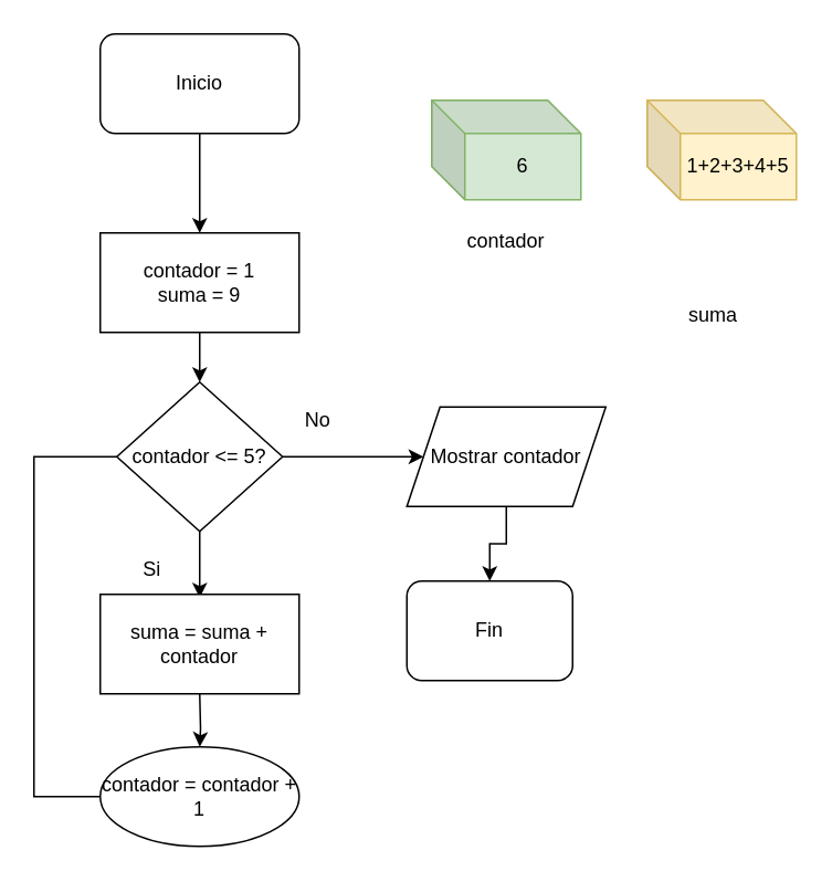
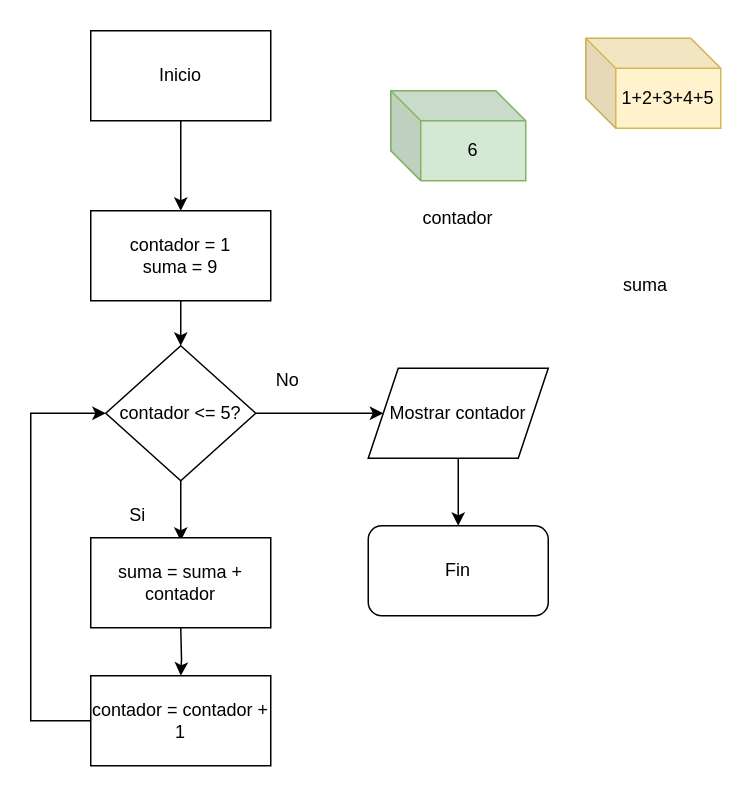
  <mxCell id="0" />
  <mxCell id="1" parent="0" />
  <mxCell id="2" style="edgeStyle=orthogonalEdgeStyle;rounded=0;orthogonalLoop=1;jettySize=auto;html=1;entryX=0.5;entryY=0;entryDx=0;entryDy=0;" parent="1" source="3" target="5" edge="1"><mxGeometry relative="1" as="geometry" /></mxCell>
- <mxCell id="3" value="Inicio" style="rounded=1;whiteSpace=wrap;html=1;" parent="1" vertex="1"><mxGeometry x="60" y="20" width="120" height="60" as="geometry" /></mxCell>
+ <mxCell id="3" value="Inicio" style="whiteSpace=wrap;html=1;rounded=0;" parent="1" vertex="1"><mxGeometry x="60" y="20" width="120" height="60" as="geometry" /></mxCell>
  <mxCell id="4" style="edgeStyle=orthogonalEdgeStyle;rounded=0;orthogonalLoop=1;jettySize=auto;html=1;entryX=0.5;entryY=0;entryDx=0;entryDy=0;" parent="1" source="5" target="8" edge="1"><mxGeometry relative="1" as="geometry" /></mxCell>
  <mxCell id="5" value="&lt;div&gt;contador = 1&lt;/div&gt;&lt;div&gt;suma = 9&lt;/div&gt;" style="rounded=0;whiteSpace=wrap;html=1;" parent="1" vertex="1"><mxGeometry x="60" y="140" width="120" height="60" as="geometry" /></mxCell>
  <mxCell id="6" style="edgeStyle=orthogonalEdgeStyle;rounded=0;orthogonalLoop=1;jettySize=auto;html=1;" parent="1" source="8" edge="1"><mxGeometry relative="1" as="geometry"><mxPoint x="120" y="360" as="targetPoint" /></mxGeometry></mxCell>
  <mxCell id="7" style="edgeStyle=orthogonalEdgeStyle;rounded=0;orthogonalLoop=1;jettySize=auto;html=1;exitX=1;exitY=0.5;exitDx=0;exitDy=0;" edge="1" parent="1" source="8" target="21"><mxGeometry relative="1" as="geometry" /></mxCell>
  <mxCell id="8" value="contador &amp;lt;= 5?" style="rhombus;whiteSpace=wrap;html=1;" parent="1" vertex="1"><mxGeometry x="70" y="230" width="100" height="90" as="geometry" /></mxCell>
  <mxCell id="9" value="Si" style="text;html=1;align=center;verticalAlign=middle;resizable=0;points=[];autosize=1;strokeColor=none;fillColor=none;" parent="1" vertex="1"><mxGeometry x="76" y="328" width="30" height="30" as="geometry" /></mxCell>
  <mxCell id="10" value="No" style="text;html=1;align=center;verticalAlign=middle;resizable=0;points=[];autosize=1;strokeColor=none;fillColor=none;" parent="1" vertex="1"><mxGeometry x="171" y="238" width="40" height="30" as="geometry" /></mxCell>
- <mxCell id="11" style="edgeStyle=orthogonalEdgeStyle;rounded=0;orthogonalLoop=1;jettySize=auto;html=1;entryX=0;entryY=0.5;entryDx=0;entryDy=0;endArrow=none;" parent="1" source="12" target="8" edge="1"><mxGeometry relative="1" as="geometry"><Array as="points"><mxPoint x="20" y="480" /><mxPoint x="20" y="275" /></Array></mxGeometry></mxCell>
- <mxCell id="12" value="contador = contador + 1" style="ellipse;whiteSpace=wrap;html=1;" parent="1" vertex="1"><mxGeometry x="60" y="450" width="120" height="60" as="geometry" /></mxCell>
- <mxCell id="13" value="Fin" style="rounded=1;whiteSpace=wrap;html=1;" parent="1" vertex="1"><mxGeometry x="245" y="350" width="100" height="60" as="geometry" /></mxCell>
+ <mxCell id="11" style="edgeStyle=orthogonalEdgeStyle;rounded=0;orthogonalLoop=1;jettySize=auto;html=1;entryX=0;entryY=0.5;entryDx=0;entryDy=0;" parent="1" source="12" target="8" edge="1"><mxGeometry relative="1" as="geometry"><Array as="points"><mxPoint x="20" y="480" /><mxPoint x="20" y="275" /></Array></mxGeometry></mxCell>
+ <mxCell id="12" value="contador = contador + 1" style="rounded=0;whiteSpace=wrap;html=1;" parent="1" vertex="1"><mxGeometry x="60" y="450" width="120" height="60" as="geometry" /></mxCell>
+ <mxCell id="13" value="Fin" style="rounded=1;whiteSpace=wrap;html=1;" parent="1" vertex="1"><mxGeometry x="245" y="350" width="120" height="60" as="geometry" /></mxCell>
  <mxCell id="14" value="6" style="shape=cube;whiteSpace=wrap;html=1;boundedLbl=1;backgroundOutline=1;darkOpacity=0.05;darkOpacity2=0.1;fillColor=#d5e8d4;strokeColor=#82b366;" parent="1" vertex="1"><mxGeometry x="260" y="60" width="90" height="60" as="geometry" /></mxCell>
  <mxCell id="15" value="contador" style="text;html=1;align=center;verticalAlign=middle;whiteSpace=wrap;rounded=0;" parent="1" vertex="1"><mxGeometry x="275" y="130" width="60" height="30" as="geometry" /></mxCell>
  <mxCell id="16" style="edgeStyle=orthogonalEdgeStyle;rounded=0;orthogonalLoop=1;jettySize=auto;html=1;" parent="1" target="12" edge="1"><mxGeometry relative="1" as="geometry"><mxPoint x="120" y="418" as="sourcePoint" /></mxGeometry></mxCell>
- <mxCell id="17" value="1+2+3+4+5" style="shape=cube;whiteSpace=wrap;html=1;boundedLbl=1;backgroundOutline=1;darkOpacity=0.05;darkOpacity2=0.1;fillColor=#fff2cc;strokeColor=#d6b656;" vertex="1" parent="1"><mxGeometry x="390" y="60" width="90" height="60" as="geometry" /></mxCell>
+ <mxCell id="17" value="1+2+3+4+5" style="shape=cube;whiteSpace=wrap;html=1;boundedLbl=1;backgroundOutline=1;darkOpacity=0.05;darkOpacity2=0.1;fillColor=#fff2cc;strokeColor=#d6b656;" vertex="1" parent="1"><mxGeometry x="390" y="25" width="90" height="60" as="geometry" /></mxCell>
  <mxCell id="18" value="suma" style="text;html=1;align=center;verticalAlign=middle;whiteSpace=wrap;rounded=0;" vertex="1" parent="1"><mxGeometry x="400" y="175" width="60" height="30" as="geometry" /></mxCell>
  <mxCell id="19" value="suma = suma + contador" style="rounded=0;whiteSpace=wrap;html=1;" vertex="1" parent="1"><mxGeometry x="60" y="358" width="120" height="60" as="geometry" /></mxCell>
  <mxCell id="20" style="edgeStyle=orthogonalEdgeStyle;rounded=0;orthogonalLoop=1;jettySize=auto;html=1;" edge="1" parent="1" source="21" target="13"><mxGeometry relative="1" as="geometry" /></mxCell>
  <mxCell id="21" value="Mostrar contador" style="shape=parallelogram;perimeter=parallelogramPerimeter;whiteSpace=wrap;html=1;fixedSize=1;" vertex="1" parent="1"><mxGeometry x="245" y="245" width="120" height="60" as="geometry" /></mxCell>
